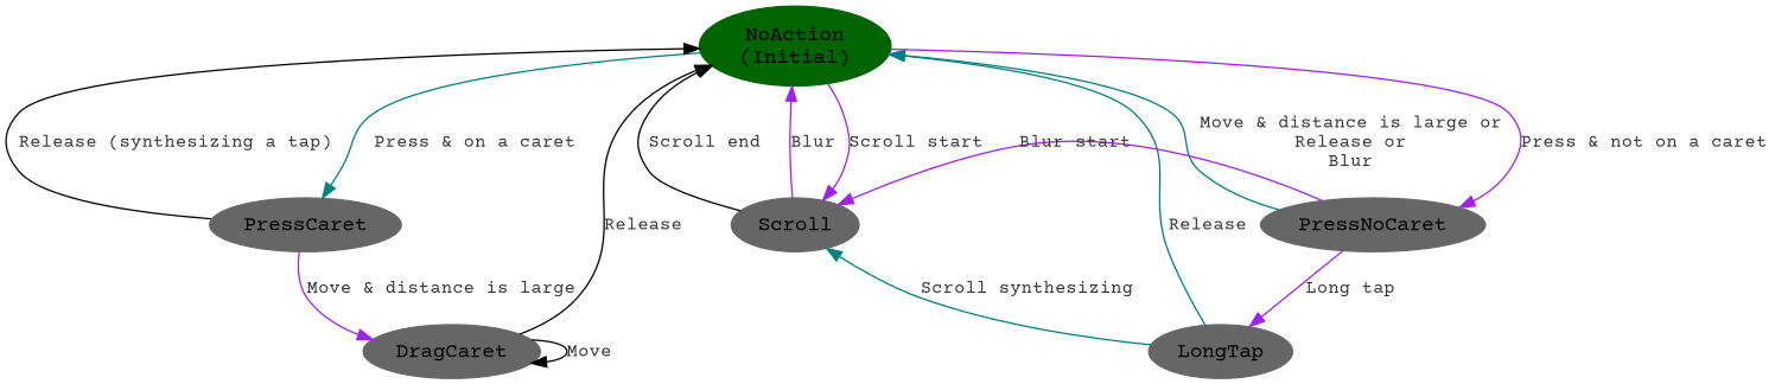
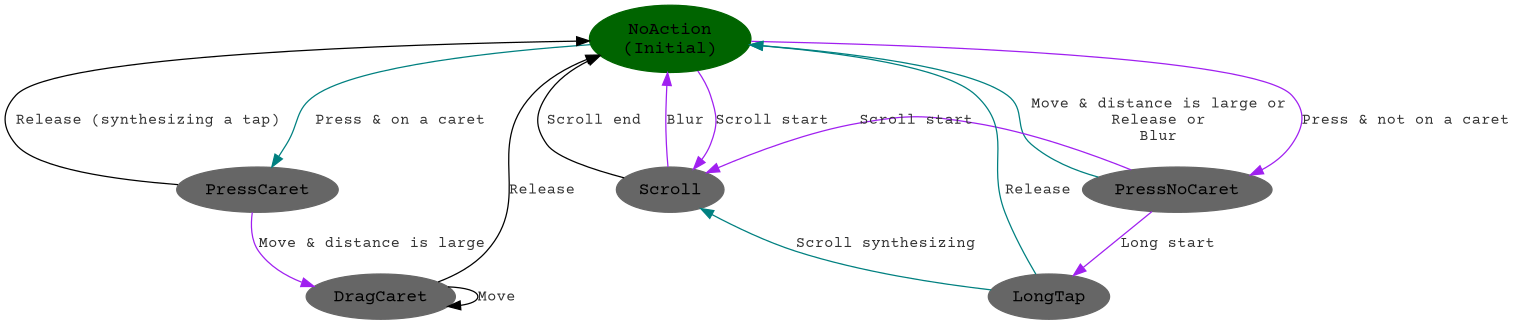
  digraph {
    fontname="Courier Prime"
    node [color=gray40 fontname="Courier Prime" style=filled]
    edge [color=purple fontcolor=gray20 fontname="Courier Prime" fontsize=12]
    n1 [color=darkgreen label="NoAction\n(Initial)"]
    PressCaret
    PressNoCaret
    Scroll
    DragCaret
    LongTap
    n1 -> PressCaret [color=teal label="Press & on a caret"]
    n1 -> PressNoCaret [label="Press & not on a caret"]
    n1 -> Scroll [label="Scroll start"]
    PressCaret -> n1 [color=black label="Release (synthesizing a tap)"]
    PressCaret -> DragCaret [label="Move & distance is large"]
    PressNoCaret -> n1 [color=teal label="Move & distance is large or\nRelease or\nBlur"]
-   PressNoCaret -> Scroll [constraint=false label="Blur start"]
-   PressNoCaret -> LongTap [label="Long tap"]
+   PressNoCaret -> Scroll [constraint=false label="Scroll start"]
+   PressNoCaret -> LongTap [label="Long start"]
    Scroll -> n1 [color=black label="Scroll end"]
    Scroll -> n1 [label=Blur]
    DragCaret -> n1 [color=black label=Release]
    DragCaret -> DragCaret [color=black label=Move]
    LongTap -> n1 [color=teal label=Release]
    LongTap -> Scroll [color=teal constraint=false label="Scroll synthesizing"]
  }
